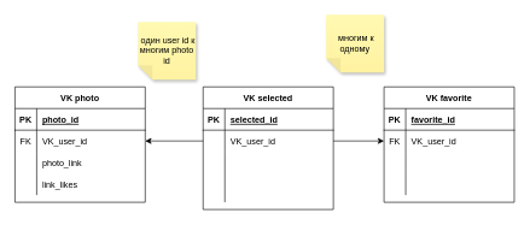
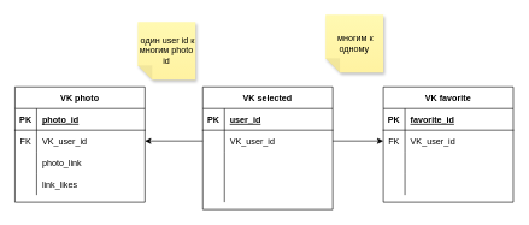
  <mxCell id="0" />
  <mxCell id="1" parent="0" />
  <mxCell id="2" value="VK favorite" style="shape=table;startSize=30;container=1;collapsible=1;childLayout=tableLayout;fixedRows=1;rowLines=0;fontStyle=1;align=center;resizeLast=1;" parent="1" vertex="1"><mxGeometry x="530" y="120" width="180" height="160" as="geometry" /></mxCell>
  <mxCell id="3" value="" style="shape=tableRow;horizontal=0;startSize=0;swimlaneHead=0;swimlaneBody=0;fillColor=none;collapsible=0;dropTarget=0;points=[[0,0.5],[1,0.5]];portConstraint=eastwest;top=0;left=0;right=0;bottom=1;" parent="2" vertex="1"><mxGeometry y="30" width="180" height="30" as="geometry" /></mxCell>
  <mxCell id="4" value="PK" style="shape=partialRectangle;connectable=0;fillColor=none;top=0;left=0;bottom=0;right=0;fontStyle=1;overflow=hidden;" parent="3" vertex="1"><mxGeometry width="30" height="30" as="geometry"><mxRectangle width="30" height="30" as="alternateBounds" /></mxGeometry></mxCell>
  <mxCell id="5" value="favorite_id" style="shape=partialRectangle;connectable=0;fillColor=none;top=0;left=0;bottom=0;right=0;align=left;spacingLeft=6;fontStyle=5;overflow=hidden;" parent="3" vertex="1"><mxGeometry x="30" width="150" height="30" as="geometry"><mxRectangle width="150" height="30" as="alternateBounds" /></mxGeometry></mxCell>
  <mxCell id="6" value="" style="shape=tableRow;horizontal=0;startSize=0;swimlaneHead=0;swimlaneBody=0;fillColor=none;collapsible=0;dropTarget=0;points=[[0,0.5],[1,0.5]];portConstraint=eastwest;top=0;left=0;right=0;bottom=0;" parent="2" vertex="1"><mxGeometry y="60" width="180" height="30" as="geometry" /></mxCell>
  <mxCell id="7" value="FK" style="shape=partialRectangle;connectable=0;fillColor=none;top=0;left=0;bottom=0;right=0;editable=1;overflow=hidden;" parent="6" vertex="1"><mxGeometry width="30" height="30" as="geometry"><mxRectangle width="30" height="30" as="alternateBounds" /></mxGeometry></mxCell>
  <mxCell id="8" value="VK_user_id" style="shape=partialRectangle;connectable=0;fillColor=none;top=0;left=0;bottom=0;right=0;align=left;spacingLeft=6;overflow=hidden;" parent="6" vertex="1"><mxGeometry x="30" width="150" height="30" as="geometry"><mxRectangle width="150" height="30" as="alternateBounds" /></mxGeometry></mxCell>
  <mxCell id="9" value="" style="shape=tableRow;horizontal=0;startSize=0;swimlaneHead=0;swimlaneBody=0;fillColor=none;collapsible=0;dropTarget=0;points=[[0,0.5],[1,0.5]];portConstraint=eastwest;top=0;left=0;right=0;bottom=0;" parent="2" vertex="1"><mxGeometry y="90" width="180" height="30" as="geometry" /></mxCell>
  <mxCell id="10" value="" style="shape=partialRectangle;connectable=0;fillColor=none;top=0;left=0;bottom=0;right=0;editable=1;overflow=hidden;" parent="9" vertex="1"><mxGeometry width="30" height="30" as="geometry"><mxRectangle width="30" height="30" as="alternateBounds" /></mxGeometry></mxCell>
  <mxCell id="11" value="" style="shape=partialRectangle;connectable=0;fillColor=none;top=0;left=0;bottom=0;right=0;align=left;spacingLeft=6;overflow=hidden;" parent="9" vertex="1"><mxGeometry x="30" width="150" height="30" as="geometry"><mxRectangle width="150" height="30" as="alternateBounds" /></mxGeometry></mxCell>
  <mxCell id="12" value="" style="shape=tableRow;horizontal=0;startSize=0;swimlaneHead=0;swimlaneBody=0;fillColor=none;collapsible=0;dropTarget=0;points=[[0,0.5],[1,0.5]];portConstraint=eastwest;top=0;left=0;right=0;bottom=0;" parent="2" vertex="1"><mxGeometry y="120" width="180" height="30" as="geometry" /></mxCell>
  <mxCell id="13" value="" style="shape=partialRectangle;connectable=0;fillColor=none;top=0;left=0;bottom=0;right=0;editable=1;overflow=hidden;" parent="12" vertex="1"><mxGeometry width="30" height="30" as="geometry"><mxRectangle width="30" height="30" as="alternateBounds" /></mxGeometry></mxCell>
  <mxCell id="14" value="" style="shape=partialRectangle;connectable=0;fillColor=none;top=0;left=0;bottom=0;right=0;align=left;spacingLeft=6;overflow=hidden;" parent="12" vertex="1"><mxGeometry x="30" width="150" height="30" as="geometry"><mxRectangle width="150" height="30" as="alternateBounds" /></mxGeometry></mxCell>
  <mxCell id="15" value="VK photo" style="shape=table;startSize=30;container=1;collapsible=1;childLayout=tableLayout;fixedRows=1;rowLines=0;fontStyle=1;align=center;resizeLast=1;" parent="1" vertex="1"><mxGeometry x="20" y="120" width="180" height="160" as="geometry" /></mxCell>
  <mxCell id="16" value="" style="shape=tableRow;horizontal=0;startSize=0;swimlaneHead=0;swimlaneBody=0;fillColor=none;collapsible=0;dropTarget=0;points=[[0,0.5],[1,0.5]];portConstraint=eastwest;top=0;left=0;right=0;bottom=1;" parent="15" vertex="1"><mxGeometry y="30" width="180" height="30" as="geometry" /></mxCell>
  <mxCell id="17" value="PK" style="shape=partialRectangle;connectable=0;fillColor=none;top=0;left=0;bottom=0;right=0;fontStyle=1;overflow=hidden;" parent="16" vertex="1"><mxGeometry width="30" height="30" as="geometry"><mxRectangle width="30" height="30" as="alternateBounds" /></mxGeometry></mxCell>
  <mxCell id="18" value="photo_id" style="shape=partialRectangle;connectable=0;fillColor=none;top=0;left=0;bottom=0;right=0;align=left;spacingLeft=6;fontStyle=5;overflow=hidden;" parent="16" vertex="1"><mxGeometry x="30" width="150" height="30" as="geometry"><mxRectangle width="150" height="30" as="alternateBounds" /></mxGeometry></mxCell>
  <mxCell id="19" value="" style="shape=tableRow;horizontal=0;startSize=0;swimlaneHead=0;swimlaneBody=0;fillColor=none;collapsible=0;dropTarget=0;points=[[0,0.5],[1,0.5]];portConstraint=eastwest;top=0;left=0;right=0;bottom=0;" parent="15" vertex="1"><mxGeometry y="60" width="180" height="30" as="geometry" /></mxCell>
  <mxCell id="20" value="FK" style="shape=partialRectangle;connectable=0;fillColor=none;top=0;left=0;bottom=0;right=0;editable=1;overflow=hidden;" parent="19" vertex="1"><mxGeometry width="30" height="30" as="geometry"><mxRectangle width="30" height="30" as="alternateBounds" /></mxGeometry></mxCell>
  <mxCell id="21" value="VK_user_id" style="shape=partialRectangle;connectable=0;fillColor=none;top=0;left=0;bottom=0;right=0;align=left;spacingLeft=6;overflow=hidden;" parent="19" vertex="1"><mxGeometry x="30" width="150" height="30" as="geometry"><mxRectangle width="150" height="30" as="alternateBounds" /></mxGeometry></mxCell>
  <mxCell id="22" value="" style="shape=tableRow;horizontal=0;startSize=0;swimlaneHead=0;swimlaneBody=0;fillColor=none;collapsible=0;dropTarget=0;points=[[0,0.5],[1,0.5]];portConstraint=eastwest;top=0;left=0;right=0;bottom=0;" parent="15" vertex="1"><mxGeometry y="90" width="180" height="30" as="geometry" /></mxCell>
  <mxCell id="23" value="" style="shape=partialRectangle;connectable=0;fillColor=none;top=0;left=0;bottom=0;right=0;editable=1;overflow=hidden;" parent="22" vertex="1"><mxGeometry width="30" height="30" as="geometry"><mxRectangle width="30" height="30" as="alternateBounds" /></mxGeometry></mxCell>
  <mxCell id="24" value="photo_link" style="shape=partialRectangle;connectable=0;fillColor=none;top=0;left=0;bottom=0;right=0;align=left;spacingLeft=6;overflow=hidden;" parent="22" vertex="1"><mxGeometry x="30" width="150" height="30" as="geometry"><mxRectangle width="150" height="30" as="alternateBounds" /></mxGeometry></mxCell>
  <mxCell id="25" value="" style="shape=tableRow;horizontal=0;startSize=0;swimlaneHead=0;swimlaneBody=0;fillColor=none;collapsible=0;dropTarget=0;points=[[0,0.5],[1,0.5]];portConstraint=eastwest;top=0;left=0;right=0;bottom=0;" parent="15" vertex="1"><mxGeometry y="120" width="180" height="30" as="geometry" /></mxCell>
  <mxCell id="26" value="" style="shape=partialRectangle;connectable=0;fillColor=none;top=0;left=0;bottom=0;right=0;editable=1;overflow=hidden;" parent="25" vertex="1"><mxGeometry width="30" height="30" as="geometry"><mxRectangle width="30" height="30" as="alternateBounds" /></mxGeometry></mxCell>
  <mxCell id="27" value="link_likes" style="shape=partialRectangle;connectable=0;fillColor=none;top=0;left=0;bottom=0;right=0;align=left;spacingLeft=6;overflow=hidden;" parent="25" vertex="1"><mxGeometry x="30" width="150" height="30" as="geometry"><mxRectangle width="150" height="30" as="alternateBounds" /></mxGeometry></mxCell>
  <mxCell id="28" value="VK selected" style="shape=table;startSize=30;container=1;collapsible=1;childLayout=tableLayout;fixedRows=1;rowLines=0;fontStyle=1;align=center;resizeLast=1;" parent="1" vertex="1"><mxGeometry x="280" y="120" width="180" height="170" as="geometry" /></mxCell>
  <mxCell id="29" value="" style="shape=tableRow;horizontal=0;startSize=0;swimlaneHead=0;swimlaneBody=0;fillColor=none;collapsible=0;dropTarget=0;points=[[0,0.5],[1,0.5]];portConstraint=eastwest;top=0;left=0;right=0;bottom=1;" parent="28" vertex="1"><mxGeometry y="30" width="180" height="30" as="geometry" /></mxCell>
  <mxCell id="30" value="PK" style="shape=partialRectangle;connectable=0;fillColor=none;top=0;left=0;bottom=0;right=0;fontStyle=1;overflow=hidden;" parent="29" vertex="1"><mxGeometry width="30" height="30" as="geometry"><mxRectangle width="30" height="30" as="alternateBounds" /></mxGeometry></mxCell>
- <mxCell id="31" value="selected_id" style="shape=partialRectangle;connectable=0;fillColor=none;top=0;left=0;bottom=0;right=0;align=left;spacingLeft=6;fontStyle=5;overflow=hidden;" parent="29" vertex="1"><mxGeometry x="30" width="150" height="30" as="geometry"><mxRectangle width="150" height="30" as="alternateBounds" /></mxGeometry></mxCell>
+ <mxCell id="31" value="user_id" style="shape=partialRectangle;connectable=0;fillColor=none;top=0;left=0;bottom=0;right=0;align=left;spacingLeft=6;fontStyle=5;overflow=hidden;" parent="29" vertex="1"><mxGeometry x="30" width="150" height="30" as="geometry"><mxRectangle width="150" height="30" as="alternateBounds" /></mxGeometry></mxCell>
  <mxCell id="32" value="" style="shape=tableRow;horizontal=0;startSize=0;swimlaneHead=0;swimlaneBody=0;fillColor=none;collapsible=0;dropTarget=0;points=[[0,0.5],[1,0.5]];portConstraint=eastwest;top=0;left=0;right=0;bottom=0;" parent="28" vertex="1"><mxGeometry y="60" width="180" height="30" as="geometry" /></mxCell>
  <mxCell id="33" value="" style="shape=partialRectangle;connectable=0;fillColor=none;top=0;left=0;bottom=0;right=0;editable=1;overflow=hidden;" parent="32" vertex="1"><mxGeometry width="30" height="30" as="geometry"><mxRectangle width="30" height="30" as="alternateBounds" /></mxGeometry></mxCell>
  <mxCell id="34" value="VK_user_id" style="shape=partialRectangle;connectable=0;fillColor=none;top=0;left=0;bottom=0;right=0;align=left;spacingLeft=6;overflow=hidden;" parent="32" vertex="1"><mxGeometry x="30" width="150" height="30" as="geometry"><mxRectangle width="150" height="30" as="alternateBounds" /></mxGeometry></mxCell>
  <mxCell id="35" value="" style="shape=tableRow;horizontal=0;startSize=0;swimlaneHead=0;swimlaneBody=0;fillColor=none;collapsible=0;dropTarget=0;points=[[0,0.5],[1,0.5]];portConstraint=eastwest;top=0;left=0;right=0;bottom=0;" parent="28" vertex="1"><mxGeometry y="90" width="180" height="70" as="geometry" /></mxCell>
  <mxCell id="36" value="" style="shape=partialRectangle;connectable=0;fillColor=none;top=0;left=0;bottom=0;right=0;editable=1;overflow=hidden;" parent="35" vertex="1"><mxGeometry width="30" height="70" as="geometry"><mxRectangle width="30" height="70" as="alternateBounds" /></mxGeometry></mxCell>
  <mxCell id="37" value="" style="shape=partialRectangle;connectable=0;fillColor=none;top=0;left=0;bottom=0;right=0;align=left;spacingLeft=6;overflow=hidden;" parent="35" vertex="1"><mxGeometry x="30" width="150" height="70" as="geometry"><mxRectangle width="150" height="70" as="alternateBounds" /></mxGeometry></mxCell>
  <mxCell id="38" value="" style="edgeStyle=orthogonalEdgeStyle;rounded=0;orthogonalLoop=1;jettySize=auto;html=1;entryX=1;entryY=0.5;entryDx=0;entryDy=0;exitX=0;exitY=0.5;exitDx=0;exitDy=0;" parent="1" source="32" target="19" edge="1"><mxGeometry relative="1" as="geometry"><mxPoint x="210" y="160" as="targetPoint" /><mxPoint x="280" y="160" as="sourcePoint" /></mxGeometry></mxCell>
  <mxCell id="39" value="&amp;nbsp;многим к одному" style="shape=note;whiteSpace=wrap;html=1;backgroundOutline=1;fontColor=#000000;darkOpacity=0.05;fillColor=#FFF9B2;strokeColor=none;fillStyle=solid;direction=west;gradientDirection=north;gradientColor=#FFF2A1;shadow=1;size=20;pointerEvents=1;" parent="1" vertex="1"><mxGeometry x="450" y="20" width="80" height="80" as="geometry" /></mxCell>
  <mxCell id="40" value="&amp;nbsp;один user id к многим photo id" style="shape=note;whiteSpace=wrap;html=1;backgroundOutline=1;fontColor=#000000;darkOpacity=0.05;fillColor=#FFF9B2;strokeColor=none;fillStyle=solid;direction=west;gradientDirection=north;gradientColor=#FFF2A1;shadow=1;size=20;pointerEvents=1;" parent="1" vertex="1"><mxGeometry x="190" y="30" width="80" height="80" as="geometry" /></mxCell>
  <mxCell id="41" value="" style="edgeStyle=orthogonalEdgeStyle;rounded=0;orthogonalLoop=1;jettySize=auto;html=1;entryX=0;entryY=0.5;entryDx=0;entryDy=0;exitX=1;exitY=0.5;exitDx=0;exitDy=0;" parent="1" source="32" target="6" edge="1"><mxGeometry relative="1" as="geometry"><mxPoint x="210" y="145" as="targetPoint" /><mxPoint x="290" y="175" as="sourcePoint" /></mxGeometry></mxCell>
